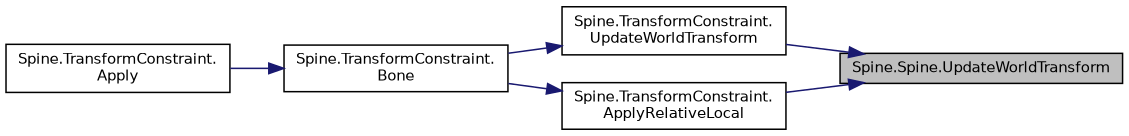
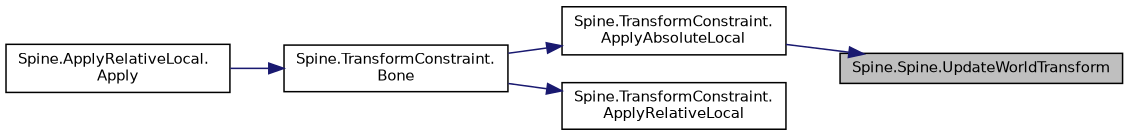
  digraph {
    rankdir=RL
    node [color=black fillcolor=white fontname=Helvetica fontsize=10 shape=record style=filled]
    edge [color=midnightblue dir=back fontname=Helvetica fontsize=10 labelfontname=Helvetica labelfontsize=10 style=solid]
    n1 [fillcolor=grey75 fontcolor=black height=0.2 label="Spine.Spine.UpdateWorldTransform" width=0.4]
-   n2 [height=0.2 label="Spine.TransformConstraint.\lUpdateWorldTransform" width=0.4]
+   n2 [height=0.2 label="Spine.TransformConstraint.\lApplyAbsoluteLocal" width=0.4]
    n3 [height=0.2 label="Spine.TransformConstraint.\lApplyRelativeLocal" width=0.4]
    n4 [height=0.2 label="Spine.TransformConstraint.\lBone" width=0.4]
-   n5 [height=0.2 label="Spine.TransformConstraint.\lApply" width=0.4]
+   n5 [height=0.2 label="Spine.ApplyRelativeLocal.\lApply" width=0.4]
    n1 -> n2
-   n1 -> n3
    n2 -> n4
    n3 -> n4
    n4 -> n5
  }
